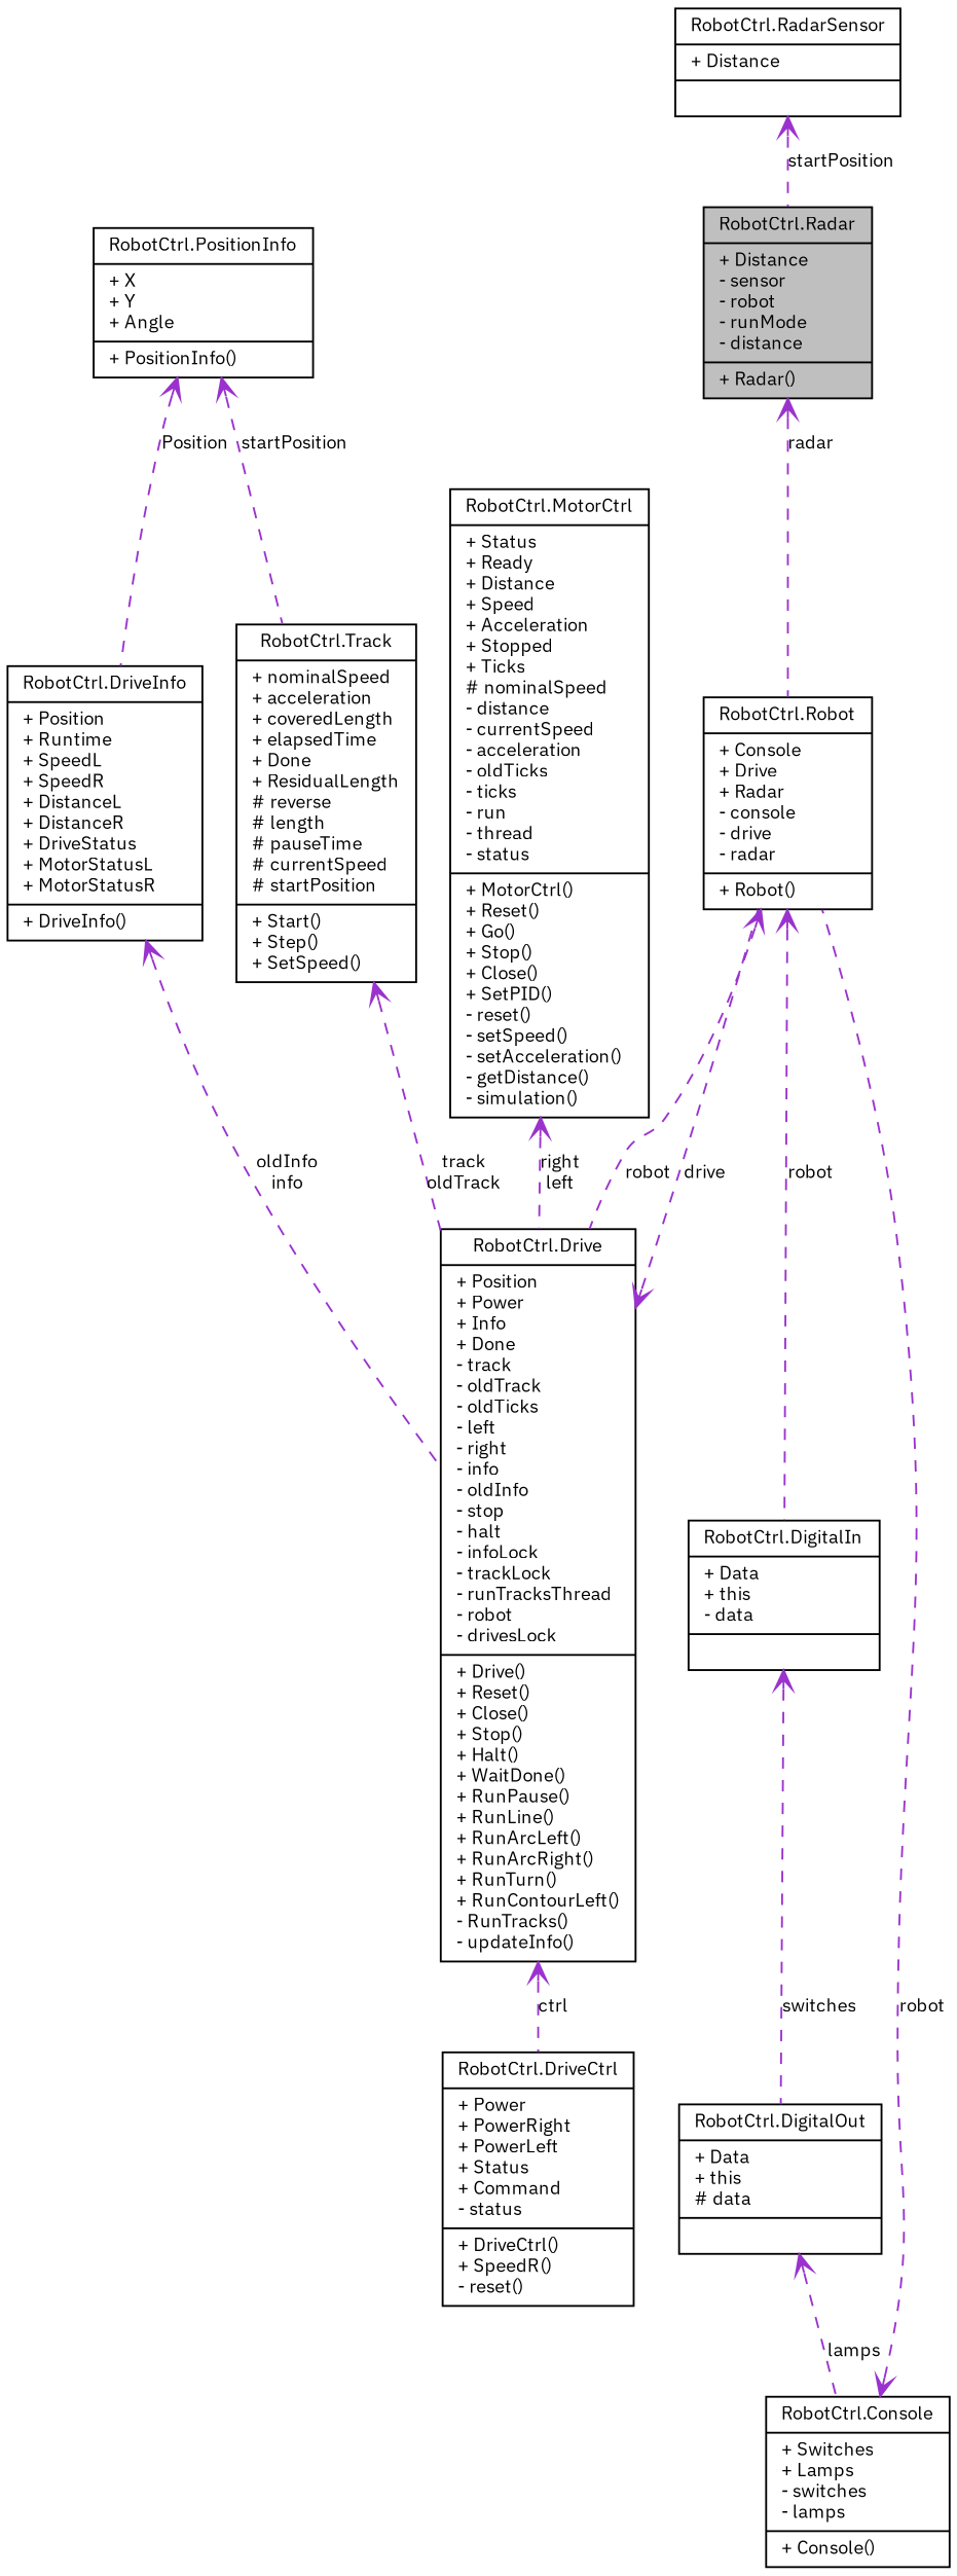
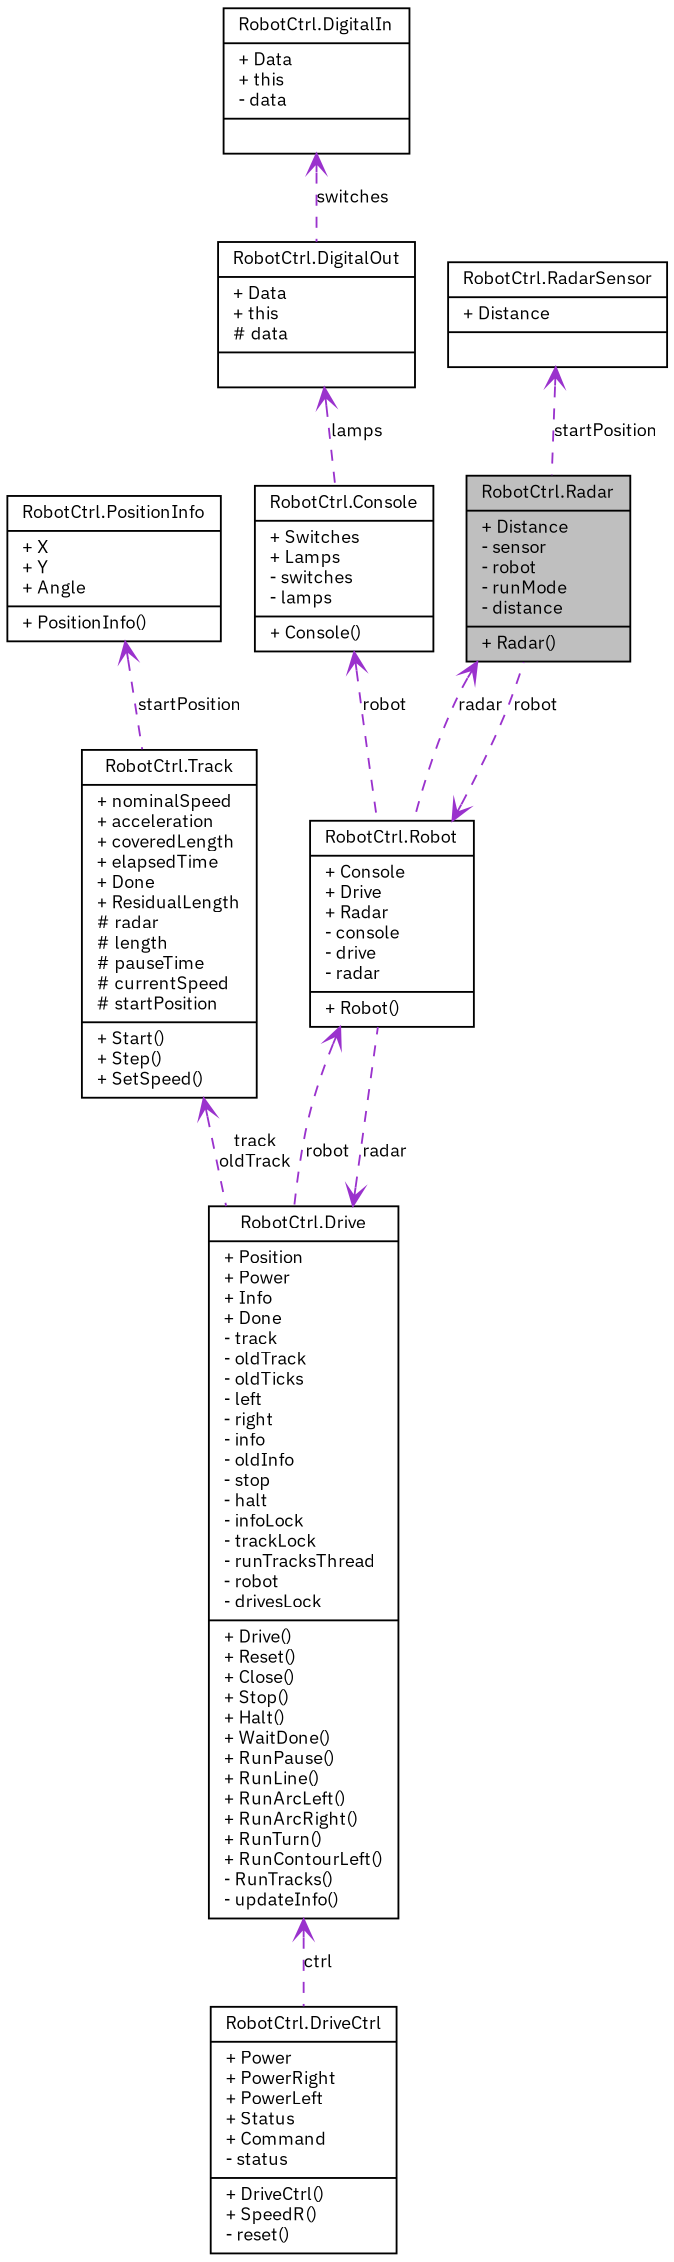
  digraph {
    fontname="IBM Plex Sans"
    node [color=black fillcolor=white fontname="IBM Plex Sans" fontsize=10 shape=record style=filled]
    edge [arrowtail=open color=darkorchid3 dir=back fontname="IBM Plex Sans" fontsize=10 labelfontname=FreeSans labelfontsize=10 style=dashed]
    n1 [fillcolor=grey75 fontcolor=black height=0.2 label="{RobotCtrl.Radar\n|+ Distance\l- sensor\l- robot\l- runMode\l- distance\l|+ Radar()\l}" width=0.4]
    n2 [height=0.2 label="{RobotCtrl.Robot\n|+ Console\l+ Drive\l+ Radar\l- console\l- drive\l- radar\l|+ Robot()\l}" width=0.4]
    n3 [height=0.2 label="{RobotCtrl.Drive\n|+ Position\l+ Power\l+ Info\l+ Done\l- track\l- oldTrack\l- oldTicks\l- left\l- right\l- info\l- oldInfo\l- stop\l- halt\l- infoLock\l- trackLock\l- runTracksThread\l- robot\l- drivesLock\l|+ Drive()\l+ Reset()\l+ Close()\l+ Stop()\l+ Halt()\l+ WaitDone()\l+ RunPause()\l+ RunLine()\l+ RunArcLeft()\l+ RunArcRight()\l+ RunTurn()\l+ RunContourLeft()\l- RunTracks()\l- updateInfo()\l}" width=0.4]
    n4 [height=0.2 label="{RobotCtrl.RadarSensor\n|+ Distance\l|}" width=0.4]
    n5 [height=0.2 label="{RobotCtrl.DriveCtrl\n|+ Power\l+ PowerRight\l+ PowerLeft\l+ Status\l+ Command\l- status\l|+ DriveCtrl()\l+ SpeedR()\l- reset()\l}" width=0.4]
-   n6 [height=0.2 label="{RobotCtrl.DriveInfo\n|+ Position\l+ Runtime\l+ SpeedL\l+ SpeedR\l+ DistanceL\l+ DistanceR\l+ DriveStatus\l+ MotorStatusL\l+ MotorStatusR\l|+ DriveInfo()\l}" width=0.4]
    n7 [height=0.2 label="{RobotCtrl.PositionInfo\n|+ X\l+ Y\l+ Angle\l|+ PositionInfo()\l}" width=0.4]
-   n8 [height=0.2 label="{RobotCtrl.Track\n|+ nominalSpeed\l+ acceleration\l+ coveredLength\l+ elapsedTime\l+ Done\l+ ResidualLength\l# reverse\l# length\l# pauseTime\l# currentSpeed\l# startPosition\l|+ Start()\l+ Step()\l+ SetSpeed()\l}" width=0.4]
-   n9 [height=0.2 label="{RobotCtrl.MotorCtrl\n|+ Status\l+ Ready\l+ Distance\l+ Speed\l+ Acceleration\l+ Stopped\l+ Ticks\l# nominalSpeed\l- distance\l- currentSpeed\l- acceleration\l- oldTicks\l- ticks\l- run\l- thread\l- status\l|+ MotorCtrl()\l+ Reset()\l+ Go()\l+ Stop()\l+ Close()\l+ SetPID()\l- reset()\l- setSpeed()\l- setAcceleration()\l- getDistance()\l- simulation()\l}" width=0.4]
+   n8 [height=0.2 label="{RobotCtrl.Track\n|+ nominalSpeed\l+ acceleration\l+ coveredLength\l+ elapsedTime\l+ Done\l+ ResidualLength\l# radar\l# length\l# pauseTime\l# currentSpeed\l# startPosition\l|+ Start()\l+ Step()\l+ SetSpeed()\l}" width=0.4]
    n10 [height=0.2 label="{RobotCtrl.Console\n|+ Switches\l+ Lamps\l- switches\l- lamps\l|+ Console()\l}" width=0.4]
    n11 [height=0.2 label="{RobotCtrl.DigitalOut\n|+ Data\l+ this\l# data\l|}" width=0.4]
    n12 [height=0.2 label="{RobotCtrl.DigitalIn\n|+ Data\l+ this\l- data\l|}" width=0.4]
    n1 -> n2 [label=radar]
-   n2 -> n12 [label=robot]
+   n2 -> n1 [label=robot]
    n2 -> n3 [label=robot]
-   n3 -> n2 [label=drive]
+   n3 -> n2 [label=radar]
    n3 -> n5 [label=ctrl]
    n4 -> n1 [label=startPosition]
-   n6 -> n3 [label="oldInfo\ninfo"]
-   n7 -> n6 [label=Position]
    n7 -> n8 [label=startPosition]
    n8 -> n3 [label="track\noldTrack"]
-   n9 -> n3 [label="right\nleft"]
    n10 -> n2 [label=robot]
    n11 -> n10 [label=lamps]
    n12 -> n11 [label=switches]
  }
